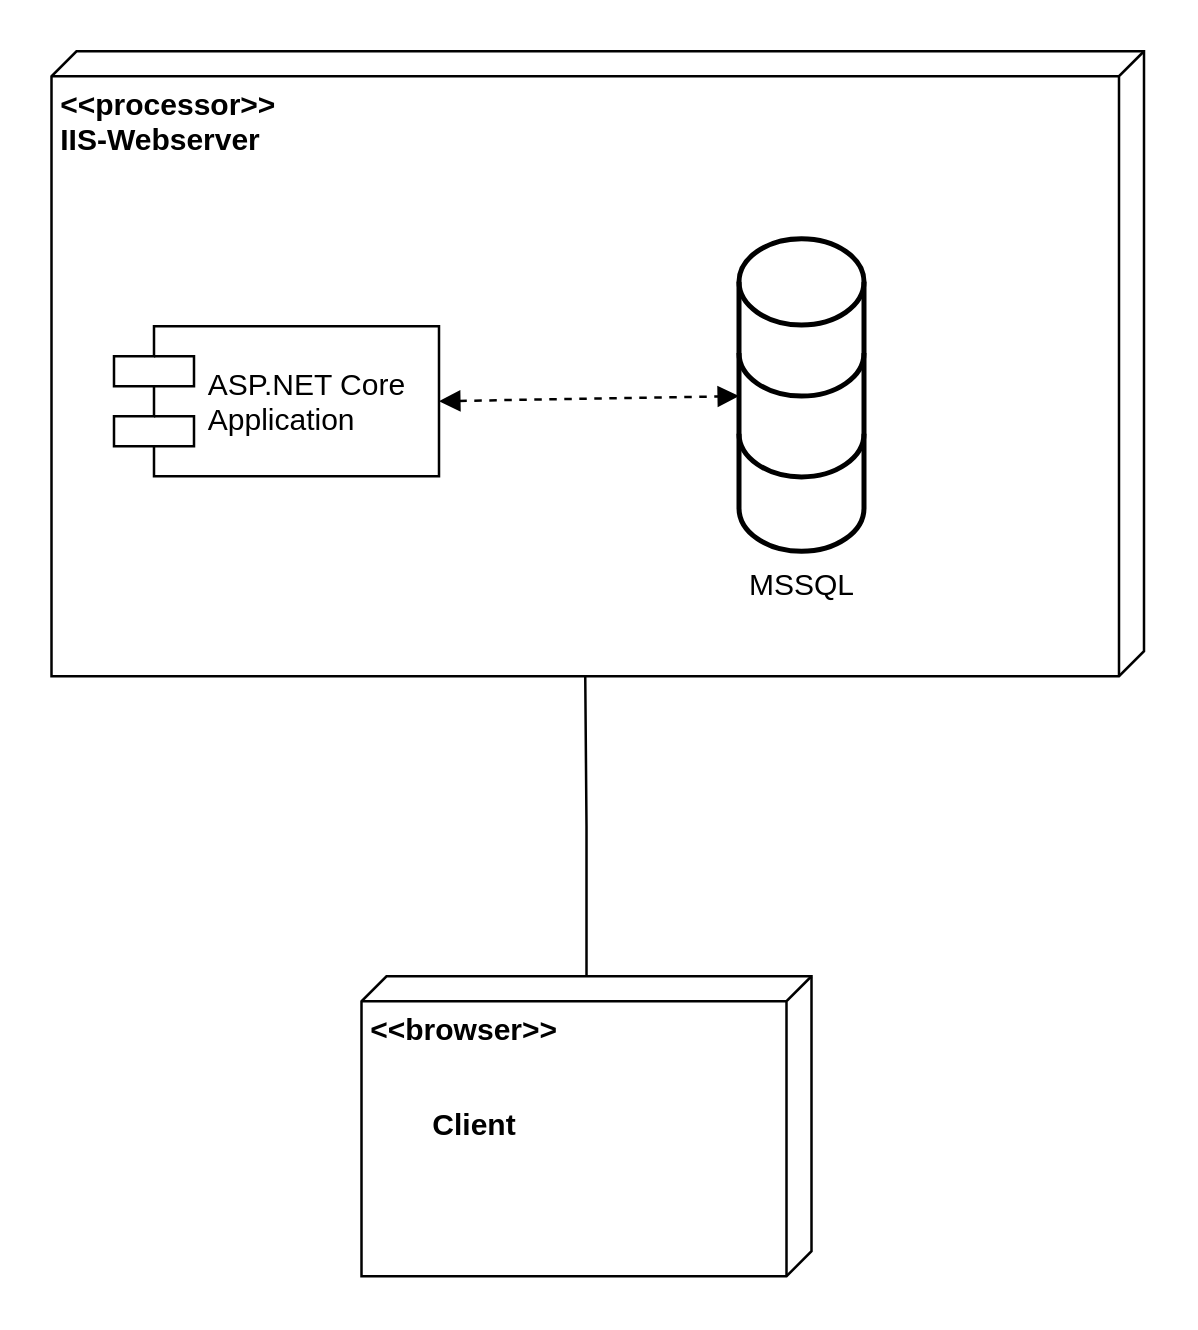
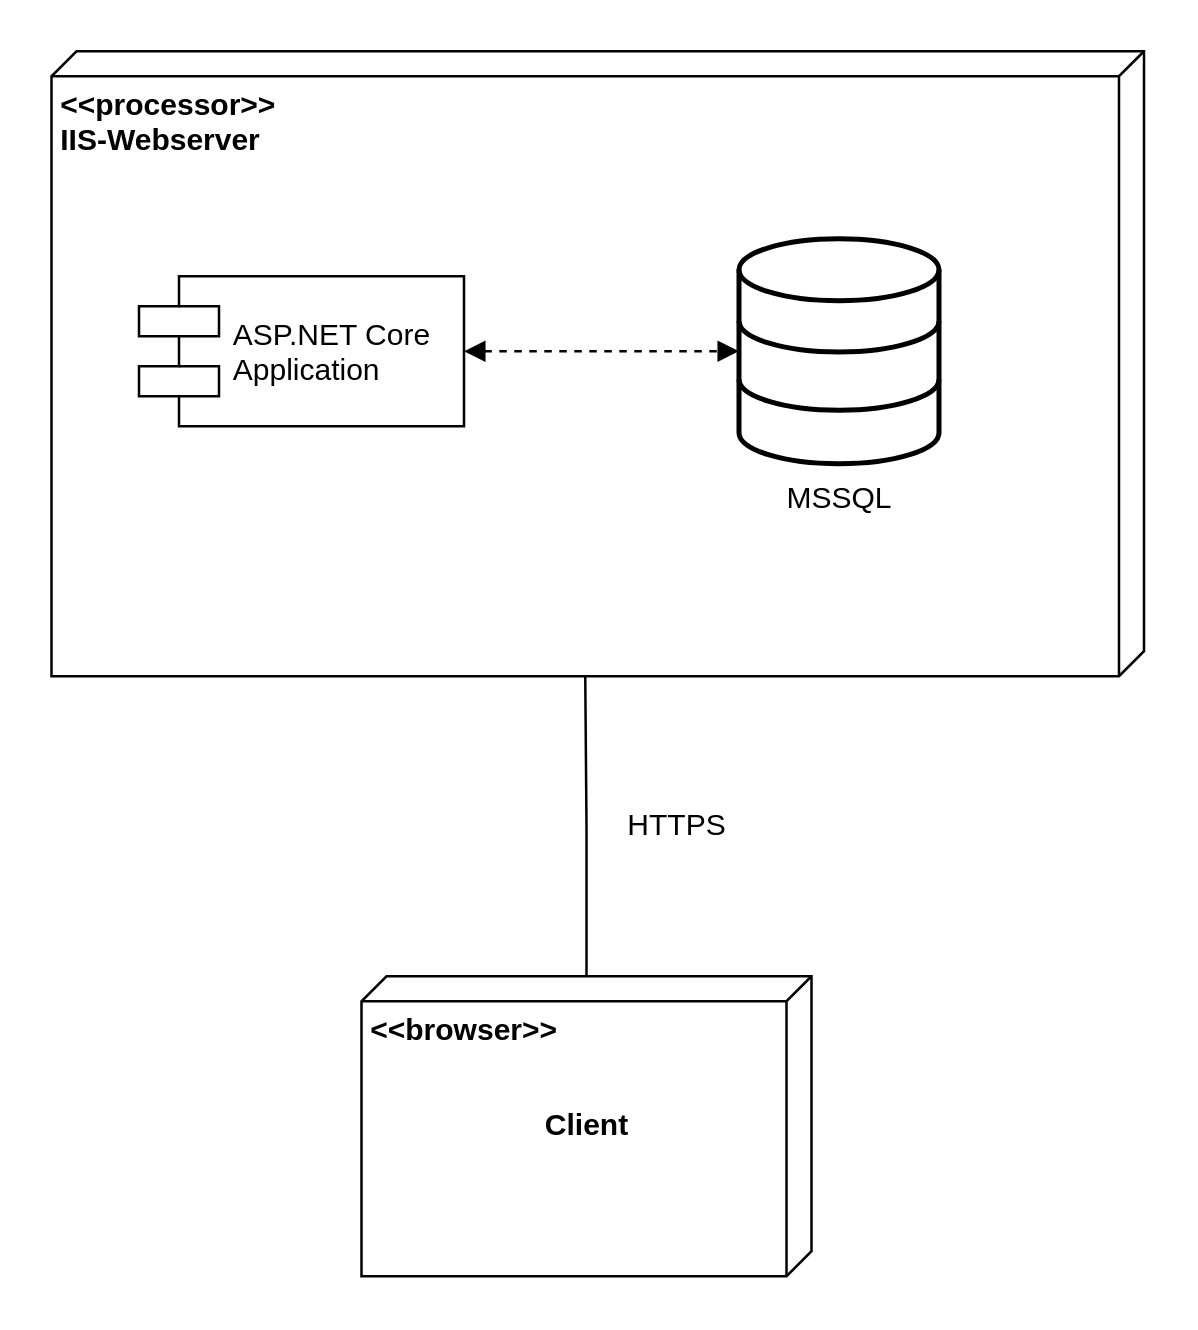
  <mxCell id="0" />
  <mxCell id="1" parent="0" />
  <mxCell id="2" style="edgeStyle=orthogonalEdgeStyle;rounded=0;orthogonalLoop=1;jettySize=auto;html=1;entryX=0;entryY=0;entryDx=250;entryDy=223.5;entryPerimeter=0;endArrow=none;" parent="1" source="3" target="5" edge="1"><mxGeometry relative="1" as="geometry" /></mxCell>
  <mxCell id="3" value="&lt;b&gt;&amp;lt;&amp;lt;browser&amp;gt;&amp;gt;&lt;/b&gt;" style="verticalAlign=top;align=left;spacingTop=8;spacingLeft=2;spacingRight=12;shape=cube;size=10;direction=south;fontStyle=0;html=1;" parent="1" vertex="1"><mxGeometry x="144" y="390" width="180" height="120" as="geometry" /></mxCell>
- <mxCell id="4" value="Client" style="text;html=1;align=center;verticalAlign=middle;resizable=0;points=[];;autosize=1;fontStyle=1" parent="1" vertex="1"><mxGeometry x="164" y="440" width="50" height="20" as="geometry" /></mxCell>
+ <mxCell id="4" value="Client" style="text;html=1;align=center;verticalAlign=middle;resizable=0;points=[];;autosize=1;fontStyle=1" parent="1" vertex="1"><mxGeometry x="209" y="440" width="50" height="20" as="geometry" /></mxCell>
  <mxCell id="5" value="&amp;lt;&amp;lt;processor&amp;gt;&amp;gt;&lt;br&gt;IIS-Webserver" style="verticalAlign=top;align=left;spacingTop=8;spacingLeft=2;spacingRight=12;shape=cube;size=10;direction=south;fontStyle=1;html=1;" parent="1" vertex="1"><mxGeometry x="20" y="20" width="437" height="250" as="geometry" /></mxCell>
- <mxCell id="7" value="ASP.NET Core&#10;Application" style="shape=component;align=left;spacingLeft=36;" parent="1" vertex="1"><mxGeometry x="45" y="130" width="130" height="60" as="geometry" /></mxCell>
- <mxCell id="8" value="MSSQL" style="html=1;verticalLabelPosition=bottom;align=center;labelBackgroundColor=#ffffff;verticalAlign=top;strokeWidth=2;strokeColor=#000000;shadow=0;dashed=0;shape=mxgraph.ios7.icons.data;" parent="1" vertex="1"><mxGeometry x="295" y="95" width="50" height="125" as="geometry" /></mxCell>
+ <mxCell id="6" value="HTTPS" style="text;html=1;align=center;verticalAlign=middle;resizable=0;points=[];;autosize=1;" parent="1" vertex="1"><mxGeometry x="245" y="320" width="50" height="20" as="geometry" /></mxCell>
+ <mxCell id="7" value="ASP.NET Core&#10;Application" style="shape=component;align=left;spacingLeft=36;" parent="1" vertex="1"><mxGeometry x="55" y="110" width="130" height="60" as="geometry" /></mxCell>
+ <mxCell id="8" value="MSSQL" style="html=1;verticalLabelPosition=bottom;align=center;labelBackgroundColor=#ffffff;verticalAlign=top;strokeWidth=2;strokeColor=#000000;shadow=0;dashed=0;shape=mxgraph.ios7.icons.data;" parent="1" vertex="1"><mxGeometry x="295" y="95" width="80" height="90" as="geometry" /></mxCell>
  <mxCell id="9" value="" style="endArrow=block;startArrow=block;endFill=1;startFill=1;html=1;exitX=1;exitY=0.5;exitDx=0;exitDy=0;dashed=1;" parent="1" source="7" target="8" edge="1"><mxGeometry width="160" relative="1" as="geometry"><mxPoint x="95" y="210" as="sourcePoint" /><mxPoint x="255" y="210" as="targetPoint" /></mxGeometry></mxCell>
